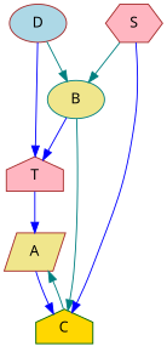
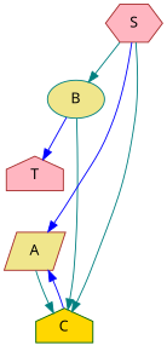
  strict digraph {
    fontname="Noto Sans"
    node [color=brown fillcolor=khaki fontname="Noto Sans" shape=house style=filled]
    edge [color=blue fontname="Noto Sans"]
    n1 [label=A shape=parallelogram]
    n2 [color=darkgreen fillcolor=gold label=C]
    n3 [color=teal label=B shape=ellipse]
    n4 [fillcolor=lightpink label=T]
-   n5 [fillcolor=lightblue label=D shape=ellipse]
    n6 [fillcolor=lightpink label=S shape=hexagon]
-   n1 -> n2
-   n2 -> n1 [color=teal]
+   n1 -> n2 [color=teal]
+   n2 -> n1
    n3 -> n2 [color=teal]
    n3 -> n4
-   n5 -> n3 [color=teal]
-   n5 -> n4
-   n4 -> n1
-   n6 -> n2
+   n6 -> n1
+   n6 -> n2 [color=teal]
    n6 -> n3 [color=teal]
  }
